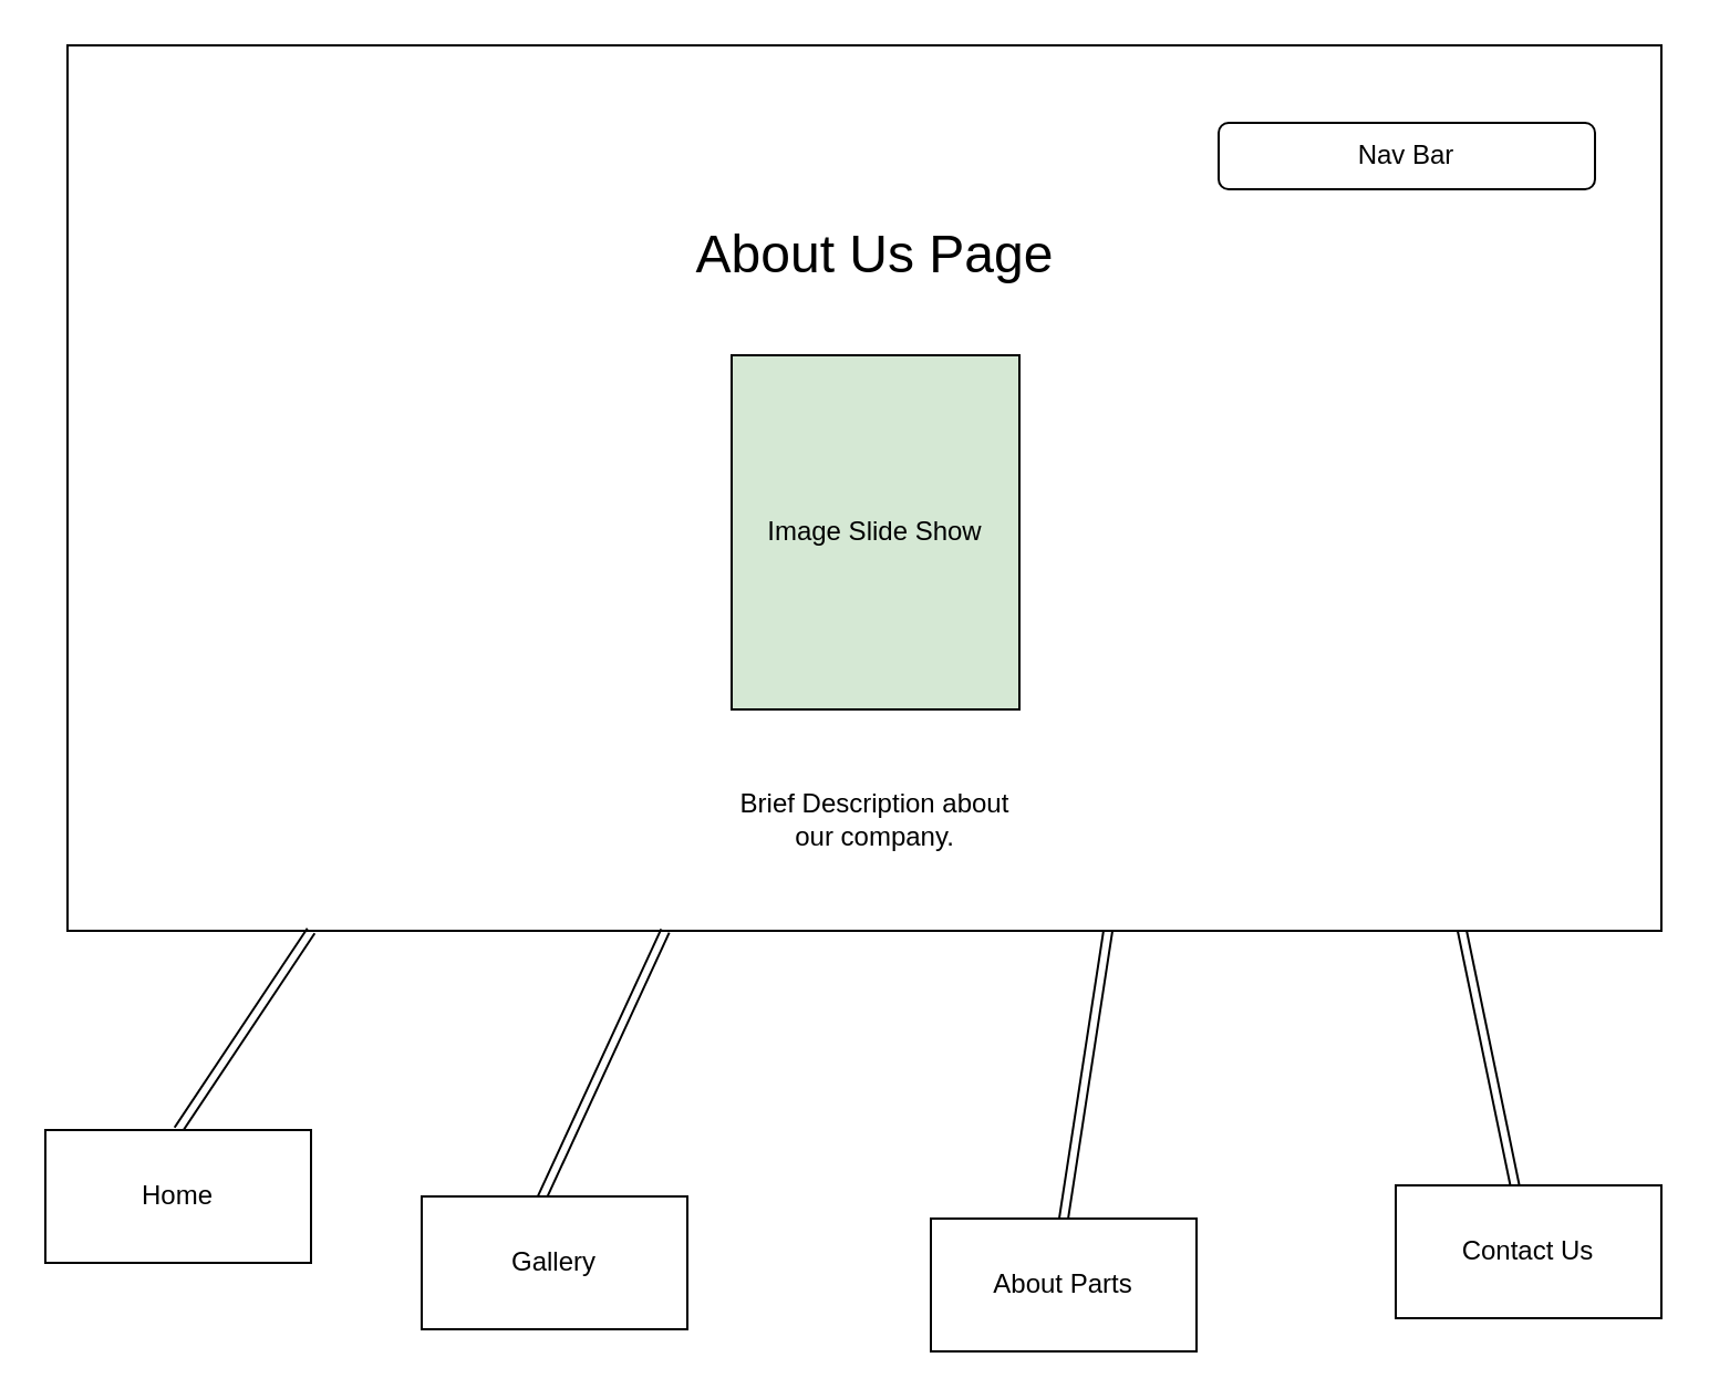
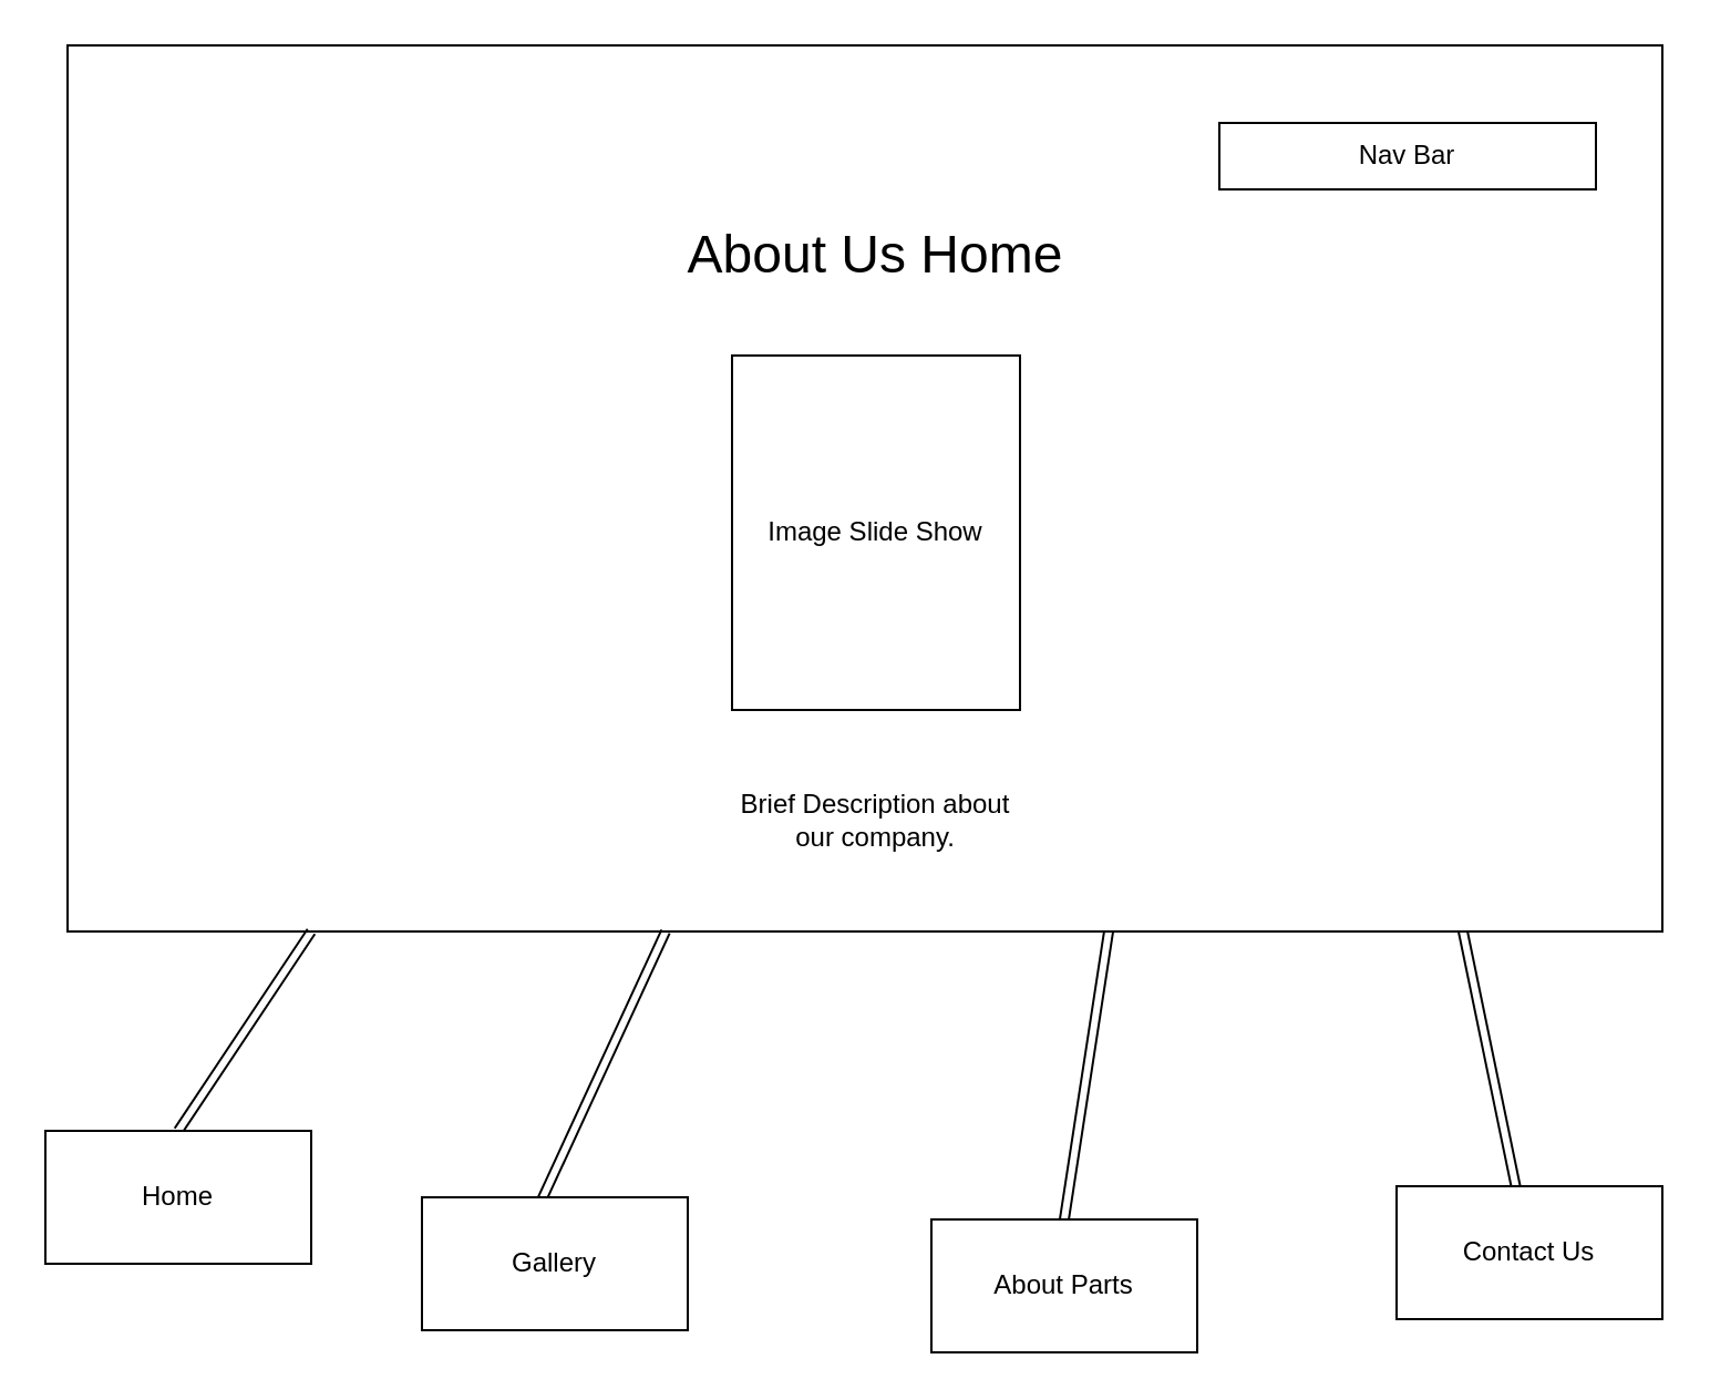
  <mxCell id="0" />
  <mxCell id="1" parent="0" />
  <mxCell id="2" value="" style="rounded=0;whiteSpace=wrap;html=1;align=center;" vertex="1" parent="1"><mxGeometry x="30" y="20" width="720" height="400" as="geometry" /></mxCell>
- <mxCell id="3" value="Nav Bar" style="whiteSpace=wrap;html=1;rounded=1;" vertex="1" parent="1"><mxGeometry x="550" y="55" width="170" height="30" as="geometry" /></mxCell>
+ <mxCell id="3" value="Nav Bar" style="rounded=0;whiteSpace=wrap;html=1;" vertex="1" parent="1"><mxGeometry x="550" y="55" width="170" height="30" as="geometry" /></mxCell>
  <mxCell id="4" value="" style="shape=link;html=1;" edge="1" parent="1"><mxGeometry width="50" height="50" relative="1" as="geometry"><mxPoint x="80" y="510" as="sourcePoint" /><mxPoint x="140" y="420" as="targetPoint" /></mxGeometry></mxCell>
  <mxCell id="5" value="" style="shape=link;html=1;" edge="1" parent="1"><mxGeometry width="50" height="50" relative="1" as="geometry"><mxPoint x="240" y="550" as="sourcePoint" /><mxPoint x="300" y="420" as="targetPoint" /></mxGeometry></mxCell>
  <mxCell id="6" value="" style="shape=link;html=1;" edge="1" parent="1"><mxGeometry width="50" height="50" relative="1" as="geometry"><mxPoint x="480" y="550" as="sourcePoint" /><mxPoint x="500" y="420" as="targetPoint" /></mxGeometry></mxCell>
  <mxCell id="7" value="" style="shape=link;html=1;exitX=0.875;exitY=1;exitDx=0;exitDy=0;exitPerimeter=0;" edge="1" parent="1" source="2" target="8"><mxGeometry width="50" height="50" relative="1" as="geometry"><mxPoint x="710" y="530" as="sourcePoint" /><mxPoint x="690" y="420" as="targetPoint" /></mxGeometry></mxCell>
  <mxCell id="8" value="Contact Us" style="rounded=0;whiteSpace=wrap;html=1;" vertex="1" parent="1"><mxGeometry x="630" y="535" width="120" height="60" as="geometry" /></mxCell>
- <mxCell id="9" value="Image Slide Show" style="rounded=0;whiteSpace=wrap;html=1;fillColor=#d5e8d4;" vertex="1" parent="1"><mxGeometry x="330" y="160" width="130" height="160" as="geometry" /></mxCell>
+ <mxCell id="9" value="Image Slide Show" style="rounded=0;whiteSpace=wrap;html=1;" vertex="1" parent="1"><mxGeometry x="330" y="160" width="130" height="160" as="geometry" /></mxCell>
  <mxCell id="10" value="Home" style="rounded=0;whiteSpace=wrap;html=1;" vertex="1" parent="1"><mxGeometry x="20" y="510" width="120" height="60" as="geometry" /></mxCell>
  <mxCell id="11" value="Gallery" style="rounded=0;whiteSpace=wrap;html=1;" vertex="1" parent="1"><mxGeometry x="190" y="540" width="120" height="60" as="geometry" /></mxCell>
  <mxCell id="12" value="About Parts" style="rounded=0;whiteSpace=wrap;html=1;" vertex="1" parent="1"><mxGeometry x="420" y="550" width="120" height="60" as="geometry" /></mxCell>
- <mxCell id="13" value="&lt;font style=&quot;font-size: 24px&quot;&gt;About Us Page&lt;/font&gt;" style="text;html=1;strokeColor=none;fillColor=none;align=center;verticalAlign=middle;whiteSpace=wrap;rounded=0;" vertex="1" parent="1"><mxGeometry x="300" y="100" width="190" height="30" as="geometry" /></mxCell>
+ <mxCell id="13" value="&lt;font style=&quot;font-size: 24px&quot;&gt;About Us Home&lt;/font&gt;" style="text;html=1;strokeColor=none;fillColor=none;align=center;verticalAlign=middle;whiteSpace=wrap;rounded=0;" vertex="1" parent="1"><mxGeometry x="300" y="100" width="190" height="30" as="geometry" /></mxCell>
  <mxCell id="14" value="Brief Description about our company." style="text;html=1;strokeColor=none;fillColor=none;align=center;verticalAlign=middle;whiteSpace=wrap;rounded=0;" vertex="1" parent="1"><mxGeometry x="325" y="360" width="140" height="20" as="geometry" /></mxCell>
